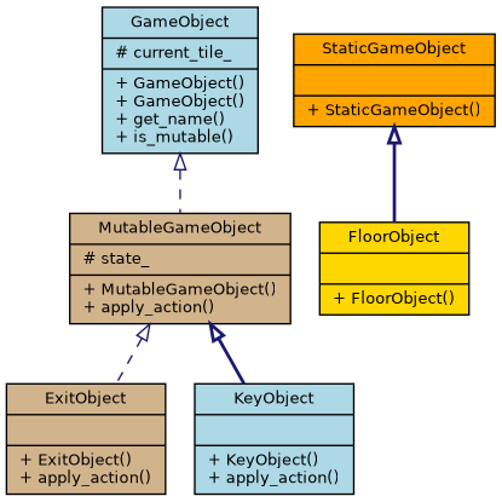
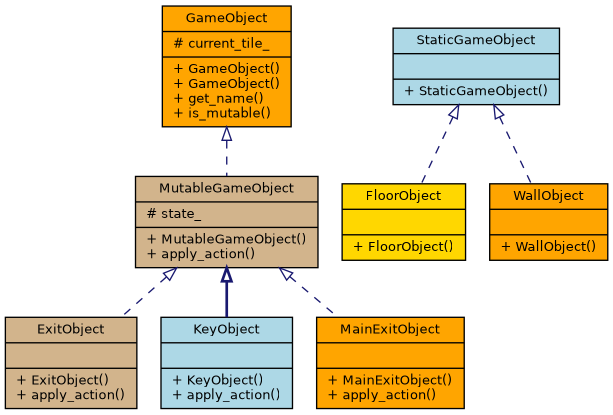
  digraph {
    node [color=black fillcolor=orange fontname=Helvetica fontsize=10 shape=record style=filled]
    edge [arrowtail=onormal color=midnightblue dir=back fontname=Helvetica fontsize=10 labelfontname=Helvetica labelfontsize=10 style=dashed]
-   n1 [fillcolor=lightblue fontcolor=black height=0.2 label="{GameObject\n|# current_tile_\l|+ GameObject()\l+ GameObject()\l+ get_name()\l+ is_mutable()\l}" width=0.4]
+   n1 [fontcolor=black height=0.2 label="{GameObject\n|# current_tile_\l|+ GameObject()\l+ GameObject()\l+ get_name()\l+ is_mutable()\l}" width=0.4]
    n2 [fillcolor=tan height=0.2 label="{MutableGameObject\n|# state_\l|+ MutableGameObject()\l+ apply_action()\l}" width=0.4]
    n3 [fillcolor=tan height=0.2 label="{ExitObject\n||+ ExitObject()\l+ apply_action()\l}" width=0.4]
    n4 [fillcolor=lightblue height=0.2 label="{KeyObject\n||+ KeyObject()\l+ apply_action()\l}" width=0.4]
-   n6 [height=0.2 label="{StaticGameObject\n||+ StaticGameObject()\l}" width=0.4]
+   n5 [height=0.2 label="{MainExitObject\n||+ MainExitObject()\l+ apply_action()\l}" width=0.4]
+   n6 [fillcolor=lightblue height=0.2 label="{StaticGameObject\n||+ StaticGameObject()\l}" width=0.4]
    n7 [fillcolor=gold height=0.2 label="{FloorObject\n||+ FloorObject()\l}" width=0.4]
+   n8 [height=0.2 label="{WallObject\n||+ WallObject()\l}" width=0.4]
    n1 -> n2
    n2 -> n3
    n2 -> n4 [style=bold]
-   n6 -> n7 [style=bold]
+   n2 -> n5
+   n6 -> n7
+   n6 -> n8
  }
